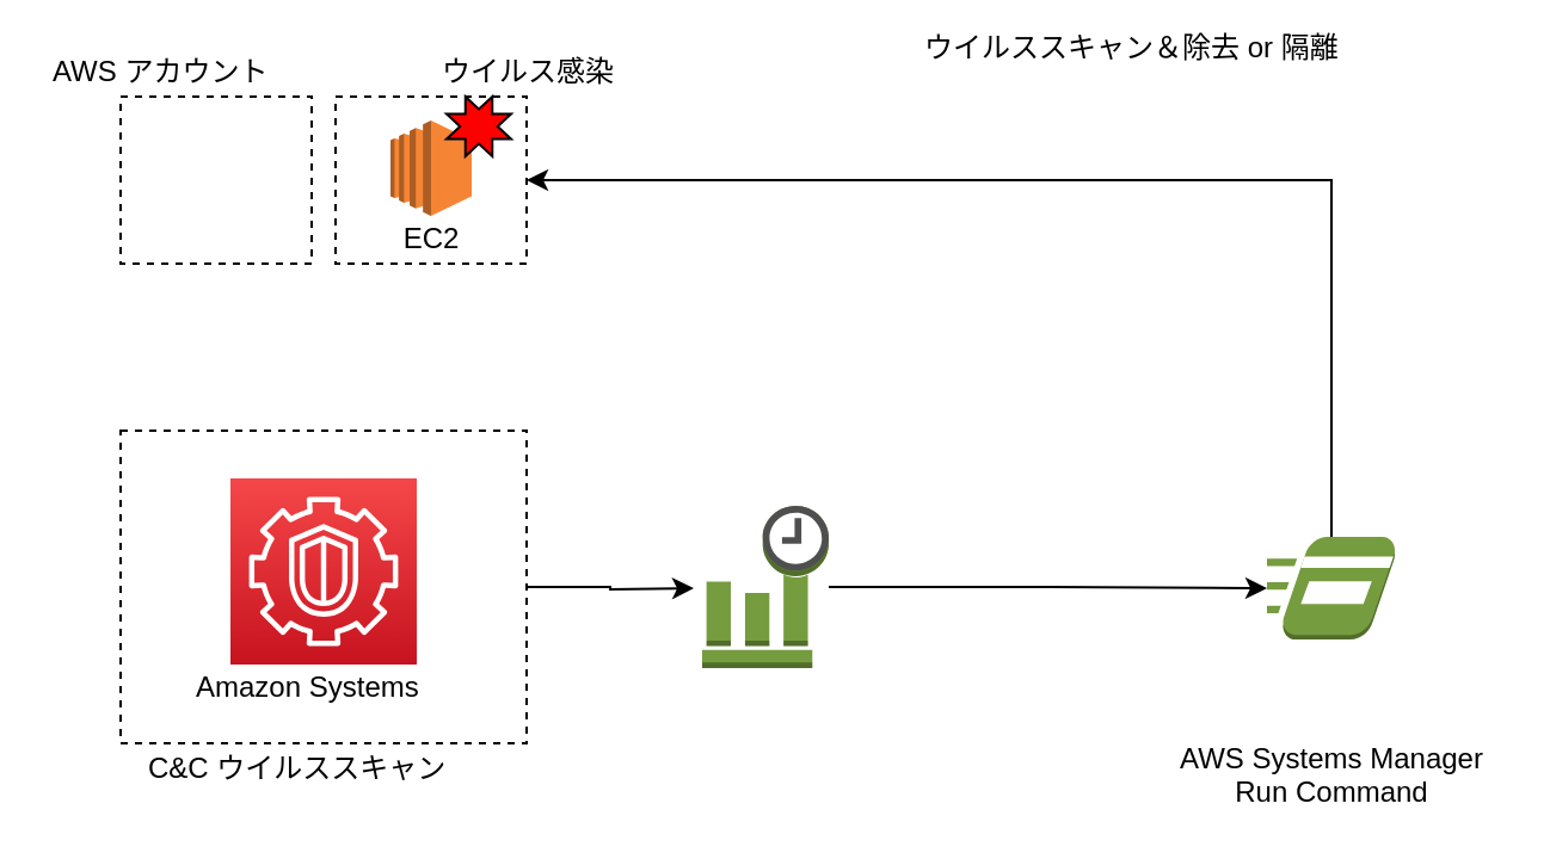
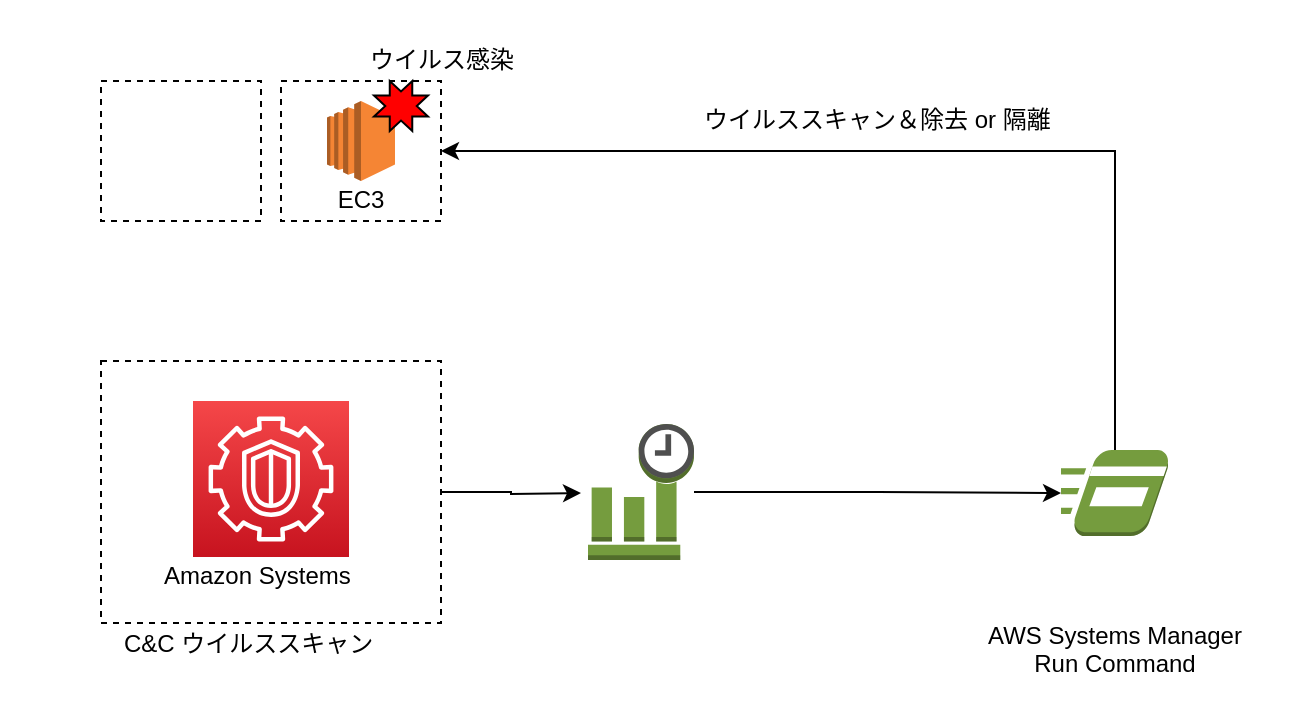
  <mxCell id="0" />
  <mxCell id="1" parent="0" />
  <mxCell id="2" value="" style="rounded=0;whiteSpace=wrap;html=1;fillColor=none;dashed=1;" vertex="1" parent="1"><mxGeometry x="50" y="180" width="170" height="131" as="geometry" /></mxCell>
  <mxCell id="3" style="edgeStyle=orthogonalEdgeStyle;rounded=0;orthogonalLoop=1;jettySize=auto;html=1;exitX=1;exitY=0.5;exitDx=0;exitDy=0;" edge="1" parent="1" source="2"><mxGeometry relative="1" as="geometry"><mxPoint x="290" y="246" as="targetPoint" /><mxPoint x="230" y="239" as="sourcePoint" /></mxGeometry></mxCell>
  <mxCell id="4" value="" style="outlineConnect=0;fontColor=#232F3E;gradientColor=#F54749;gradientDirection=north;fillColor=#C7131F;strokeColor=#ffffff;dashed=0;verticalLabelPosition=bottom;verticalAlign=top;align=center;html=1;fontSize=12;fontStyle=0;aspect=fixed;shape=mxgraph.aws4.resourceIcon;resIcon=mxgraph.aws4.guardduty;" vertex="1" parent="1"><mxGeometry x="96" y="200" width="78" height="78" as="geometry" /></mxCell>
  <mxCell id="5" value="" style="rounded=0;whiteSpace=wrap;html=1;fillColor=none;dashed=1;" vertex="1" parent="1"><mxGeometry x="50" y="40" width="80" height="70" as="geometry" /></mxCell>
  <mxCell id="6" value="" style="rounded=0;whiteSpace=wrap;html=1;fillColor=none;dashed=1;" vertex="1" parent="1"><mxGeometry x="140" y="40" width="80" height="70" as="geometry" /></mxCell>
  <mxCell id="7" value="Amazon Systems" style="text;html=1;resizable=0;points=[];autosize=1;align=left;verticalAlign=top;spacingTop=-4;" vertex="1" parent="1"><mxGeometry x="80" y="278" width="120" height="20" as="geometry" /></mxCell>
  <mxCell id="8" style="edgeStyle=orthogonalEdgeStyle;rounded=0;orthogonalLoop=1;jettySize=auto;html=1;" edge="1" parent="1" source="9" target="12"><mxGeometry relative="1" as="geometry" /></mxCell>
  <mxCell id="9" value="" style="outlineConnect=0;dashed=0;verticalLabelPosition=bottom;verticalAlign=top;align=center;html=1;shape=mxgraph.aws3.event_time_based;fillColor=#759C3E;gradientColor=none;" vertex="1" parent="1"><mxGeometry x="293.5" y="211.5" width="53" height="68" as="geometry" /></mxCell>
  <mxCell id="10" value="" style="outlineConnect=0;dashed=0;verticalLabelPosition=bottom;verticalAlign=top;align=center;html=1;shape=mxgraph.aws3.ec2;fillColor=#F58534;gradientColor=none;" vertex="1" parent="1"><mxGeometry x="163" y="50" width="34" height="40" as="geometry" /></mxCell>
  <mxCell id="11" style="edgeStyle=orthogonalEdgeStyle;rounded=0;orthogonalLoop=1;jettySize=auto;html=1;entryX=1;entryY=0.5;entryDx=0;entryDy=0;" edge="1" parent="1" source="12" target="6"><mxGeometry relative="1" as="geometry"><Array as="points"><mxPoint x="557" y="75" /></Array></mxGeometry></mxCell>
  <mxCell id="12" value="" style="outlineConnect=0;dashed=0;verticalLabelPosition=bottom;verticalAlign=top;align=center;html=1;shape=mxgraph.aws3.run_command;fillColor=#759C3E;gradientColor=none;" vertex="1" parent="1"><mxGeometry x="530" y="224.5" width="54" height="43" as="geometry" /></mxCell>
  <mxCell id="13" value="AWS Systems Manager&lt;br&gt;Run Command" style="text;html=1;resizable=0;points=[];autosize=1;align=center;verticalAlign=top;spacingTop=-4;" vertex="1" parent="1"><mxGeometry x="487" y="308" width="140" height="30" as="geometry" /></mxCell>
- <mxCell id="14" value="ウイルススキャン＆除去 or 隔離" style="text;html=1;resizable=0;points=[];autosize=1;align=left;verticalAlign=top;spacingTop=-4;" vertex="1" parent="1"><mxGeometry x="385" y="10" width="190" height="20" as="geometry" /></mxCell>
+ <mxCell id="14" value="ウイルススキャン＆除去 or 隔離" style="text;html=1;resizable=0;points=[];autosize=1;align=left;verticalAlign=top;spacingTop=-4;" vertex="1" parent="1"><mxGeometry x="350" y="50" width="190" height="20" as="geometry" /></mxCell>
  <mxCell id="15" value="" style="verticalLabelPosition=bottom;verticalAlign=top;html=1;shape=mxgraph.basic.8_point_star;fillColor=#FF0000;align=center;fontColor=#FF0000;" vertex="1" parent="1"><mxGeometry x="186.5" y="40" width="27" height="25" as="geometry" /></mxCell>
  <mxCell id="16" value="ウイルス感染" style="text;html=1;resizable=0;points=[];autosize=1;align=left;verticalAlign=top;spacingTop=-4;fontColor=#000000;" vertex="1" parent="1"><mxGeometry x="183" y="20" width="90" height="20" as="geometry" /></mxCell>
  <mxCell id="17" value="C&amp;amp;C ウイルススキャン" style="text;html=1;resizable=0;points=[];autosize=1;align=left;verticalAlign=top;spacingTop=-4;fontColor=#000000;" vertex="1" parent="1"><mxGeometry x="60" y="312" width="160" height="20" as="geometry" /></mxCell>
- <mxCell id="18" value="AWS アカウント" style="text;html=1;resizable=0;points=[];autosize=1;align=left;verticalAlign=top;spacingTop=-4;fontColor=#000000;" vertex="1" parent="1"><mxGeometry x="20" y="20" width="110" height="20" as="geometry" /></mxCell>
- <mxCell id="19" value="EC2" style="text;html=1;resizable=0;points=[];autosize=1;align=center;verticalAlign=top;spacingTop=-4;fontColor=#000000;" vertex="1" parent="1"><mxGeometry x="160" y="90" width="40" height="20" as="geometry" /></mxCell>
+ <mxCell id="19" value="EC3" style="text;html=1;resizable=0;points=[];autosize=1;align=center;verticalAlign=top;spacingTop=-4;fontColor=#000000;" vertex="1" parent="1"><mxGeometry x="160" y="90" width="40" height="20" as="geometry" /></mxCell>
